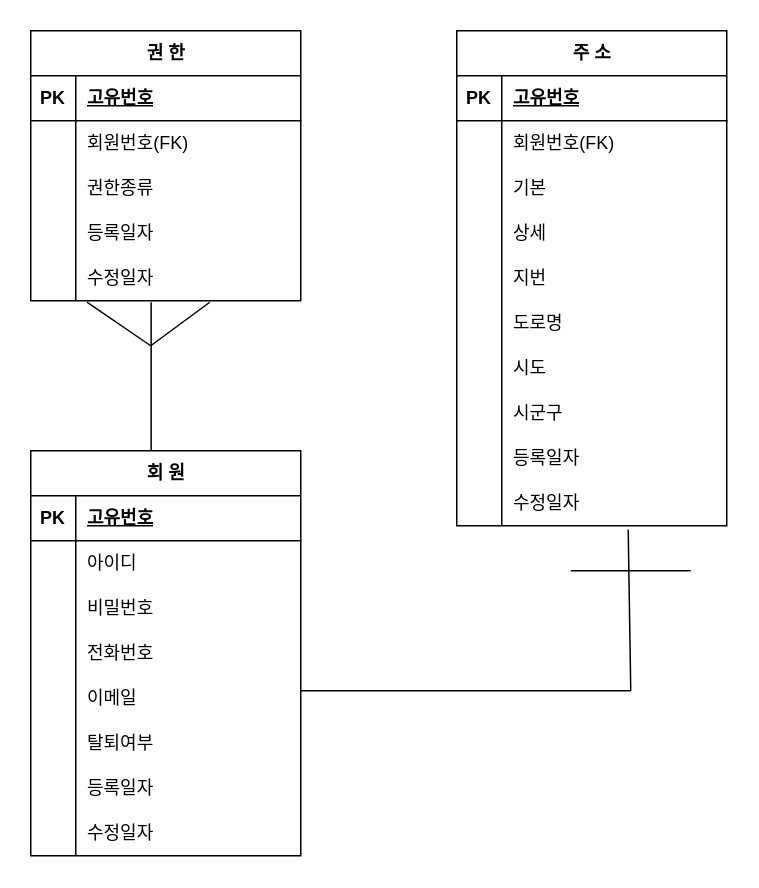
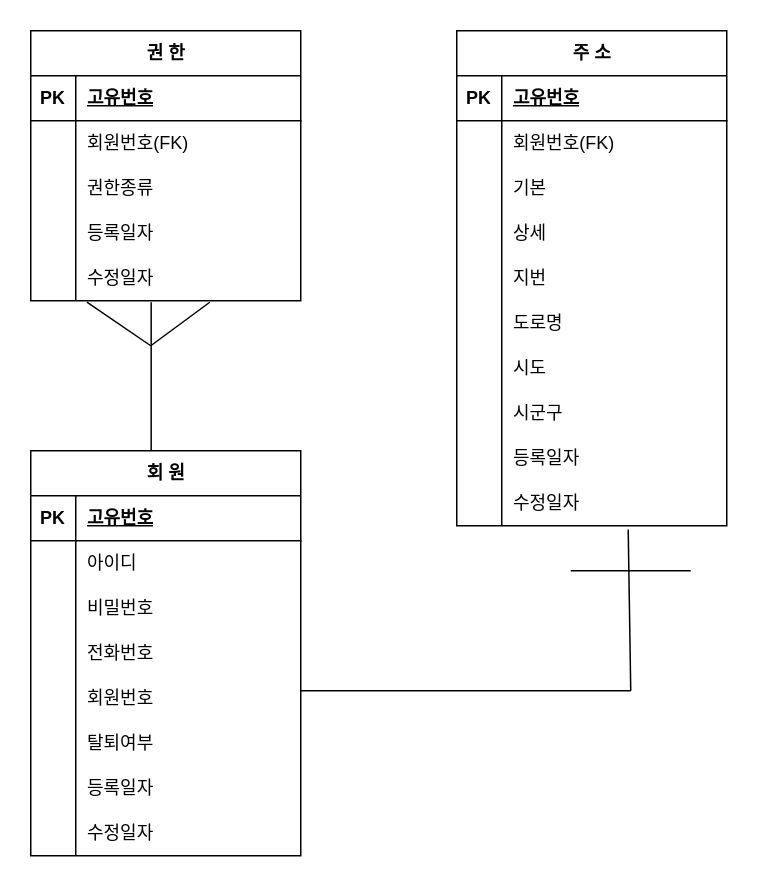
  <mxCell id="0" />
  <mxCell id="1" parent="0" />
  <mxCell id="2" value="회 원" style="shape=table;startSize=30;container=1;collapsible=1;childLayout=tableLayout;fixedRows=1;rowLines=0;fontStyle=1;align=center;resizeLast=1;html=1;" parent="1" vertex="1"><mxGeometry x="20" y="300" width="180" height="270" as="geometry" /></mxCell>
  <mxCell id="3" value="" style="shape=tableRow;horizontal=0;startSize=0;swimlaneHead=0;swimlaneBody=0;fillColor=none;collapsible=0;dropTarget=0;points=[[0,0.5],[1,0.5]];portConstraint=eastwest;top=0;left=0;right=0;bottom=1;" parent="2" vertex="1"><mxGeometry y="30" width="180" height="30" as="geometry" /></mxCell>
  <mxCell id="4" value="PK" style="shape=partialRectangle;connectable=0;fillColor=none;top=0;left=0;bottom=0;right=0;fontStyle=1;overflow=hidden;whiteSpace=wrap;html=1;" parent="3" vertex="1"><mxGeometry width="30" height="30" as="geometry"><mxRectangle width="30" height="30" as="alternateBounds" /></mxGeometry></mxCell>
  <mxCell id="5" value="고유번호" style="shape=partialRectangle;connectable=0;fillColor=none;top=0;left=0;bottom=0;right=0;align=left;spacingLeft=6;fontStyle=5;overflow=hidden;whiteSpace=wrap;html=1;" parent="3" vertex="1"><mxGeometry x="30" width="150" height="30" as="geometry"><mxRectangle width="150" height="30" as="alternateBounds" /></mxGeometry></mxCell>
  <mxCell id="6" value="" style="shape=tableRow;horizontal=0;startSize=0;swimlaneHead=0;swimlaneBody=0;fillColor=none;collapsible=0;dropTarget=0;points=[[0,0.5],[1,0.5]];portConstraint=eastwest;top=0;left=0;right=0;bottom=0;" parent="2" vertex="1"><mxGeometry y="60" width="180" height="30" as="geometry" /></mxCell>
  <mxCell id="7" value="" style="shape=partialRectangle;connectable=0;fillColor=none;top=0;left=0;bottom=0;right=0;editable=1;overflow=hidden;whiteSpace=wrap;html=1;" parent="6" vertex="1"><mxGeometry width="30" height="30" as="geometry"><mxRectangle width="30" height="30" as="alternateBounds" /></mxGeometry></mxCell>
  <mxCell id="8" value="아이디" style="shape=partialRectangle;connectable=0;fillColor=none;top=0;left=0;bottom=0;right=0;align=left;spacingLeft=6;overflow=hidden;whiteSpace=wrap;html=1;" parent="6" vertex="1"><mxGeometry x="30" width="150" height="30" as="geometry"><mxRectangle width="150" height="30" as="alternateBounds" /></mxGeometry></mxCell>
  <mxCell id="9" value="" style="shape=tableRow;horizontal=0;startSize=0;swimlaneHead=0;swimlaneBody=0;fillColor=none;collapsible=0;dropTarget=0;points=[[0,0.5],[1,0.5]];portConstraint=eastwest;top=0;left=0;right=0;bottom=0;" parent="2" vertex="1"><mxGeometry y="90" width="180" height="30" as="geometry" /></mxCell>
  <mxCell id="10" value="" style="shape=partialRectangle;connectable=0;fillColor=none;top=0;left=0;bottom=0;right=0;editable=1;overflow=hidden;whiteSpace=wrap;html=1;" parent="9" vertex="1"><mxGeometry width="30" height="30" as="geometry"><mxRectangle width="30" height="30" as="alternateBounds" /></mxGeometry></mxCell>
  <mxCell id="11" value="비밀번호" style="shape=partialRectangle;connectable=0;fillColor=none;top=0;left=0;bottom=0;right=0;align=left;spacingLeft=6;overflow=hidden;whiteSpace=wrap;html=1;" parent="9" vertex="1"><mxGeometry x="30" width="150" height="30" as="geometry"><mxRectangle width="150" height="30" as="alternateBounds" /></mxGeometry></mxCell>
  <mxCell id="12" value="" style="shape=tableRow;horizontal=0;startSize=0;swimlaneHead=0;swimlaneBody=0;fillColor=none;collapsible=0;dropTarget=0;points=[[0,0.5],[1,0.5]];portConstraint=eastwest;top=0;left=0;right=0;bottom=0;" parent="2" vertex="1"><mxGeometry y="120" width="180" height="30" as="geometry" /></mxCell>
  <mxCell id="13" value="" style="shape=partialRectangle;connectable=0;fillColor=none;top=0;left=0;bottom=0;right=0;editable=1;overflow=hidden;whiteSpace=wrap;html=1;" parent="12" vertex="1"><mxGeometry width="30" height="30" as="geometry"><mxRectangle width="30" height="30" as="alternateBounds" /></mxGeometry></mxCell>
  <mxCell id="14" value="전화번호" style="shape=partialRectangle;connectable=0;fillColor=none;top=0;left=0;bottom=0;right=0;align=left;spacingLeft=6;overflow=hidden;whiteSpace=wrap;html=1;" parent="12" vertex="1"><mxGeometry x="30" width="150" height="30" as="geometry"><mxRectangle width="150" height="30" as="alternateBounds" /></mxGeometry></mxCell>
  <mxCell id="15" value="" style="shape=tableRow;horizontal=0;startSize=0;swimlaneHead=0;swimlaneBody=0;fillColor=none;collapsible=0;dropTarget=0;points=[[0,0.5],[1,0.5]];portConstraint=eastwest;top=0;left=0;right=0;bottom=0;" parent="2" vertex="1"><mxGeometry y="150" width="180" height="30" as="geometry" /></mxCell>
  <mxCell id="16" value="" style="shape=partialRectangle;connectable=0;fillColor=none;top=0;left=0;bottom=0;right=0;editable=1;overflow=hidden;whiteSpace=wrap;html=1;" parent="15" vertex="1"><mxGeometry width="30" height="30" as="geometry"><mxRectangle width="30" height="30" as="alternateBounds" /></mxGeometry></mxCell>
- <mxCell id="17" value="이메일" style="shape=partialRectangle;connectable=0;fillColor=none;top=0;left=0;bottom=0;right=0;align=left;spacingLeft=6;overflow=hidden;whiteSpace=wrap;html=1;" parent="15" vertex="1"><mxGeometry x="30" width="150" height="30" as="geometry"><mxRectangle width="150" height="30" as="alternateBounds" /></mxGeometry></mxCell>
+ <mxCell id="17" value="회원번호" style="shape=partialRectangle;connectable=0;fillColor=none;top=0;left=0;bottom=0;right=0;align=left;spacingLeft=6;overflow=hidden;whiteSpace=wrap;html=1;" parent="15" vertex="1"><mxGeometry x="30" width="150" height="30" as="geometry"><mxRectangle width="150" height="30" as="alternateBounds" /></mxGeometry></mxCell>
  <mxCell id="18" value="" style="shape=tableRow;horizontal=0;startSize=0;swimlaneHead=0;swimlaneBody=0;fillColor=none;collapsible=0;dropTarget=0;points=[[0,0.5],[1,0.5]];portConstraint=eastwest;top=0;left=0;right=0;bottom=0;" vertex="1" parent="2"><mxGeometry y="180" width="180" height="30" as="geometry" /></mxCell>
  <mxCell id="19" value="" style="shape=partialRectangle;connectable=0;fillColor=none;top=0;left=0;bottom=0;right=0;editable=1;overflow=hidden;whiteSpace=wrap;html=1;" vertex="1" parent="18"><mxGeometry width="30" height="30" as="geometry"><mxRectangle width="30" height="30" as="alternateBounds" /></mxGeometry></mxCell>
  <mxCell id="20" value="탈퇴여부" style="shape=partialRectangle;connectable=0;fillColor=none;top=0;left=0;bottom=0;right=0;align=left;spacingLeft=6;overflow=hidden;whiteSpace=wrap;html=1;" vertex="1" parent="18"><mxGeometry x="30" width="150" height="30" as="geometry"><mxRectangle width="150" height="30" as="alternateBounds" /></mxGeometry></mxCell>
  <mxCell id="21" value="" style="shape=tableRow;horizontal=0;startSize=0;swimlaneHead=0;swimlaneBody=0;fillColor=none;collapsible=0;dropTarget=0;points=[[0,0.5],[1,0.5]];portConstraint=eastwest;top=0;left=0;right=0;bottom=0;" parent="2" vertex="1"><mxGeometry y="210" width="180" height="30" as="geometry" /></mxCell>
  <mxCell id="22" value="" style="shape=partialRectangle;connectable=0;fillColor=none;top=0;left=0;bottom=0;right=0;editable=1;overflow=hidden;whiteSpace=wrap;html=1;" parent="21" vertex="1"><mxGeometry width="30" height="30" as="geometry"><mxRectangle width="30" height="30" as="alternateBounds" /></mxGeometry></mxCell>
  <mxCell id="23" value="등록일자" style="shape=partialRectangle;connectable=0;fillColor=none;top=0;left=0;bottom=0;right=0;align=left;spacingLeft=6;overflow=hidden;whiteSpace=wrap;html=1;" parent="21" vertex="1"><mxGeometry x="30" width="150" height="30" as="geometry"><mxRectangle width="150" height="30" as="alternateBounds" /></mxGeometry></mxCell>
  <mxCell id="24" value="" style="shape=tableRow;horizontal=0;startSize=0;swimlaneHead=0;swimlaneBody=0;fillColor=none;collapsible=0;dropTarget=0;points=[[0,0.5],[1,0.5]];portConstraint=eastwest;top=0;left=0;right=0;bottom=0;" parent="2" vertex="1"><mxGeometry y="240" width="180" height="30" as="geometry" /></mxCell>
  <mxCell id="25" value="" style="shape=partialRectangle;connectable=0;fillColor=none;top=0;left=0;bottom=0;right=0;editable=1;overflow=hidden;whiteSpace=wrap;html=1;" parent="24" vertex="1"><mxGeometry width="30" height="30" as="geometry"><mxRectangle width="30" height="30" as="alternateBounds" /></mxGeometry></mxCell>
  <mxCell id="26" value="수정일자" style="shape=partialRectangle;connectable=0;fillColor=none;top=0;left=0;bottom=0;right=0;align=left;spacingLeft=6;overflow=hidden;whiteSpace=wrap;html=1;" parent="24" vertex="1"><mxGeometry x="30" width="150" height="30" as="geometry"><mxRectangle width="150" height="30" as="alternateBounds" /></mxGeometry></mxCell>
  <mxCell id="27" value="주 소" style="shape=table;startSize=30;container=1;collapsible=1;childLayout=tableLayout;fixedRows=1;rowLines=0;fontStyle=1;align=center;resizeLast=1;html=1;" parent="1" vertex="1"><mxGeometry x="304" y="20" width="180" height="330" as="geometry" /></mxCell>
  <mxCell id="28" value="" style="shape=tableRow;horizontal=0;startSize=0;swimlaneHead=0;swimlaneBody=0;fillColor=none;collapsible=0;dropTarget=0;points=[[0,0.5],[1,0.5]];portConstraint=eastwest;top=0;left=0;right=0;bottom=1;" parent="27" vertex="1"><mxGeometry y="30" width="180" height="30" as="geometry" /></mxCell>
  <mxCell id="29" value="PK" style="shape=partialRectangle;connectable=0;fillColor=none;top=0;left=0;bottom=0;right=0;fontStyle=1;overflow=hidden;whiteSpace=wrap;html=1;" parent="28" vertex="1"><mxGeometry width="30" height="30" as="geometry"><mxRectangle width="30" height="30" as="alternateBounds" /></mxGeometry></mxCell>
  <mxCell id="30" value="고유번호" style="shape=partialRectangle;connectable=0;fillColor=none;top=0;left=0;bottom=0;right=0;align=left;spacingLeft=6;fontStyle=5;overflow=hidden;whiteSpace=wrap;html=1;" parent="28" vertex="1"><mxGeometry x="30" width="150" height="30" as="geometry"><mxRectangle width="150" height="30" as="alternateBounds" /></mxGeometry></mxCell>
  <mxCell id="31" value="" style="shape=tableRow;horizontal=0;startSize=0;swimlaneHead=0;swimlaneBody=0;fillColor=none;collapsible=0;dropTarget=0;points=[[0,0.5],[1,0.5]];portConstraint=eastwest;top=0;left=0;right=0;bottom=0;" parent="27" vertex="1"><mxGeometry y="60" width="180" height="30" as="geometry" /></mxCell>
  <mxCell id="32" value="" style="shape=partialRectangle;connectable=0;fillColor=none;top=0;left=0;bottom=0;right=0;editable=1;overflow=hidden;whiteSpace=wrap;html=1;" parent="31" vertex="1"><mxGeometry width="30" height="30" as="geometry"><mxRectangle width="30" height="30" as="alternateBounds" /></mxGeometry></mxCell>
  <mxCell id="33" value="회원번호(FK)" style="shape=partialRectangle;connectable=0;fillColor=none;top=0;left=0;bottom=0;right=0;align=left;spacingLeft=6;overflow=hidden;whiteSpace=wrap;html=1;" parent="31" vertex="1"><mxGeometry x="30" width="150" height="30" as="geometry"><mxRectangle width="150" height="30" as="alternateBounds" /></mxGeometry></mxCell>
  <mxCell id="34" value="" style="shape=tableRow;horizontal=0;startSize=0;swimlaneHead=0;swimlaneBody=0;fillColor=none;collapsible=0;dropTarget=0;points=[[0,0.5],[1,0.5]];portConstraint=eastwest;top=0;left=0;right=0;bottom=0;" parent="27" vertex="1"><mxGeometry y="90" width="180" height="30" as="geometry" /></mxCell>
  <mxCell id="35" value="" style="shape=partialRectangle;connectable=0;fillColor=none;top=0;left=0;bottom=0;right=0;editable=1;overflow=hidden;whiteSpace=wrap;html=1;" parent="34" vertex="1"><mxGeometry width="30" height="30" as="geometry"><mxRectangle width="30" height="30" as="alternateBounds" /></mxGeometry></mxCell>
  <mxCell id="36" value="기본" style="shape=partialRectangle;connectable=0;fillColor=none;top=0;left=0;bottom=0;right=0;align=left;spacingLeft=6;overflow=hidden;whiteSpace=wrap;html=1;" parent="34" vertex="1"><mxGeometry x="30" width="150" height="30" as="geometry"><mxRectangle width="150" height="30" as="alternateBounds" /></mxGeometry></mxCell>
  <mxCell id="37" value="" style="shape=tableRow;horizontal=0;startSize=0;swimlaneHead=0;swimlaneBody=0;fillColor=none;collapsible=0;dropTarget=0;points=[[0,0.5],[1,0.5]];portConstraint=eastwest;top=0;left=0;right=0;bottom=0;" parent="27" vertex="1"><mxGeometry y="120" width="180" height="30" as="geometry" /></mxCell>
  <mxCell id="38" value="" style="shape=partialRectangle;connectable=0;fillColor=none;top=0;left=0;bottom=0;right=0;editable=1;overflow=hidden;whiteSpace=wrap;html=1;" parent="37" vertex="1"><mxGeometry width="30" height="30" as="geometry"><mxRectangle width="30" height="30" as="alternateBounds" /></mxGeometry></mxCell>
  <mxCell id="39" value="상세" style="shape=partialRectangle;connectable=0;fillColor=none;top=0;left=0;bottom=0;right=0;align=left;spacingLeft=6;overflow=hidden;whiteSpace=wrap;html=1;" parent="37" vertex="1"><mxGeometry x="30" width="150" height="30" as="geometry"><mxRectangle width="150" height="30" as="alternateBounds" /></mxGeometry></mxCell>
  <mxCell id="40" value="" style="shape=tableRow;horizontal=0;startSize=0;swimlaneHead=0;swimlaneBody=0;fillColor=none;collapsible=0;dropTarget=0;points=[[0,0.5],[1,0.5]];portConstraint=eastwest;top=0;left=0;right=0;bottom=0;" parent="27" vertex="1"><mxGeometry y="150" width="180" height="30" as="geometry" /></mxCell>
  <mxCell id="41" value="" style="shape=partialRectangle;connectable=0;fillColor=none;top=0;left=0;bottom=0;right=0;editable=1;overflow=hidden;whiteSpace=wrap;html=1;" parent="40" vertex="1"><mxGeometry width="30" height="30" as="geometry"><mxRectangle width="30" height="30" as="alternateBounds" /></mxGeometry></mxCell>
  <mxCell id="42" value="지번" style="shape=partialRectangle;connectable=0;fillColor=none;top=0;left=0;bottom=0;right=0;align=left;spacingLeft=6;overflow=hidden;whiteSpace=wrap;html=1;" parent="40" vertex="1"><mxGeometry x="30" width="150" height="30" as="geometry"><mxRectangle width="150" height="30" as="alternateBounds" /></mxGeometry></mxCell>
  <mxCell id="43" value="" style="shape=tableRow;horizontal=0;startSize=0;swimlaneHead=0;swimlaneBody=0;fillColor=none;collapsible=0;dropTarget=0;points=[[0,0.5],[1,0.5]];portConstraint=eastwest;top=0;left=0;right=0;bottom=0;" parent="27" vertex="1"><mxGeometry y="180" width="180" height="30" as="geometry" /></mxCell>
  <mxCell id="44" value="" style="shape=partialRectangle;connectable=0;fillColor=none;top=0;left=0;bottom=0;right=0;editable=1;overflow=hidden;whiteSpace=wrap;html=1;" parent="43" vertex="1"><mxGeometry width="30" height="30" as="geometry"><mxRectangle width="30" height="30" as="alternateBounds" /></mxGeometry></mxCell>
  <mxCell id="45" value="도로명" style="shape=partialRectangle;connectable=0;fillColor=none;top=0;left=0;bottom=0;right=0;align=left;spacingLeft=6;overflow=hidden;whiteSpace=wrap;html=1;" parent="43" vertex="1"><mxGeometry x="30" width="150" height="30" as="geometry"><mxRectangle width="150" height="30" as="alternateBounds" /></mxGeometry></mxCell>
  <mxCell id="46" value="" style="shape=tableRow;horizontal=0;startSize=0;swimlaneHead=0;swimlaneBody=0;fillColor=none;collapsible=0;dropTarget=0;points=[[0,0.5],[1,0.5]];portConstraint=eastwest;top=0;left=0;right=0;bottom=0;" parent="27" vertex="1"><mxGeometry y="210" width="180" height="30" as="geometry" /></mxCell>
  <mxCell id="47" value="" style="shape=partialRectangle;connectable=0;fillColor=none;top=0;left=0;bottom=0;right=0;editable=1;overflow=hidden;whiteSpace=wrap;html=1;" parent="46" vertex="1"><mxGeometry width="30" height="30" as="geometry"><mxRectangle width="30" height="30" as="alternateBounds" /></mxGeometry></mxCell>
  <mxCell id="48" value="시도" style="shape=partialRectangle;connectable=0;fillColor=none;top=0;left=0;bottom=0;right=0;align=left;spacingLeft=6;overflow=hidden;whiteSpace=wrap;html=1;" parent="46" vertex="1"><mxGeometry x="30" width="150" height="30" as="geometry"><mxRectangle width="150" height="30" as="alternateBounds" /></mxGeometry></mxCell>
  <mxCell id="49" value="" style="shape=tableRow;horizontal=0;startSize=0;swimlaneHead=0;swimlaneBody=0;fillColor=none;collapsible=0;dropTarget=0;points=[[0,0.5],[1,0.5]];portConstraint=eastwest;top=0;left=0;right=0;bottom=0;" parent="27" vertex="1"><mxGeometry y="240" width="180" height="30" as="geometry" /></mxCell>
  <mxCell id="50" value="" style="shape=partialRectangle;connectable=0;fillColor=none;top=0;left=0;bottom=0;right=0;editable=1;overflow=hidden;whiteSpace=wrap;html=1;" parent="49" vertex="1"><mxGeometry width="30" height="30" as="geometry"><mxRectangle width="30" height="30" as="alternateBounds" /></mxGeometry></mxCell>
  <mxCell id="51" value="시군구" style="shape=partialRectangle;connectable=0;fillColor=none;top=0;left=0;bottom=0;right=0;align=left;spacingLeft=6;overflow=hidden;whiteSpace=wrap;html=1;" parent="49" vertex="1"><mxGeometry x="30" width="150" height="30" as="geometry"><mxRectangle width="150" height="30" as="alternateBounds" /></mxGeometry></mxCell>
  <mxCell id="52" value="" style="shape=tableRow;horizontal=0;startSize=0;swimlaneHead=0;swimlaneBody=0;fillColor=none;collapsible=0;dropTarget=0;points=[[0,0.5],[1,0.5]];portConstraint=eastwest;top=0;left=0;right=0;bottom=0;" parent="27" vertex="1"><mxGeometry y="270" width="180" height="30" as="geometry" /></mxCell>
  <mxCell id="53" value="" style="shape=partialRectangle;connectable=0;fillColor=none;top=0;left=0;bottom=0;right=0;editable=1;overflow=hidden;whiteSpace=wrap;html=1;" parent="52" vertex="1"><mxGeometry width="30" height="30" as="geometry"><mxRectangle width="30" height="30" as="alternateBounds" /></mxGeometry></mxCell>
  <mxCell id="54" value="등록일자" style="shape=partialRectangle;connectable=0;fillColor=none;top=0;left=0;bottom=0;right=0;align=left;spacingLeft=6;overflow=hidden;whiteSpace=wrap;html=1;" parent="52" vertex="1"><mxGeometry x="30" width="150" height="30" as="geometry"><mxRectangle width="150" height="30" as="alternateBounds" /></mxGeometry></mxCell>
  <mxCell id="55" value="" style="shape=tableRow;horizontal=0;startSize=0;swimlaneHead=0;swimlaneBody=0;fillColor=none;collapsible=0;dropTarget=0;points=[[0,0.5],[1,0.5]];portConstraint=eastwest;top=0;left=0;right=0;bottom=0;" parent="27" vertex="1"><mxGeometry y="300" width="180" height="30" as="geometry" /></mxCell>
  <mxCell id="56" value="" style="shape=partialRectangle;connectable=0;fillColor=none;top=0;left=0;bottom=0;right=0;editable=1;overflow=hidden;whiteSpace=wrap;html=1;" parent="55" vertex="1"><mxGeometry width="30" height="30" as="geometry"><mxRectangle width="30" height="30" as="alternateBounds" /></mxGeometry></mxCell>
  <mxCell id="57" value="수정일자" style="shape=partialRectangle;connectable=0;fillColor=none;top=0;left=0;bottom=0;right=0;align=left;spacingLeft=6;overflow=hidden;whiteSpace=wrap;html=1;" parent="55" vertex="1"><mxGeometry x="30" width="150" height="30" as="geometry"><mxRectangle width="150" height="30" as="alternateBounds" /></mxGeometry></mxCell>
  <mxCell id="58" value="권 한" style="shape=table;startSize=30;container=1;collapsible=1;childLayout=tableLayout;fixedRows=1;rowLines=0;fontStyle=1;align=center;resizeLast=1;html=1;" parent="1" vertex="1"><mxGeometry x="20" y="20" width="180" height="180" as="geometry" /></mxCell>
  <mxCell id="59" value="" style="shape=tableRow;horizontal=0;startSize=0;swimlaneHead=0;swimlaneBody=0;fillColor=none;collapsible=0;dropTarget=0;points=[[0,0.5],[1,0.5]];portConstraint=eastwest;top=0;left=0;right=0;bottom=1;" parent="58" vertex="1"><mxGeometry y="30" width="180" height="30" as="geometry" /></mxCell>
  <mxCell id="60" value="PK" style="shape=partialRectangle;connectable=0;fillColor=none;top=0;left=0;bottom=0;right=0;fontStyle=1;overflow=hidden;whiteSpace=wrap;html=1;" parent="59" vertex="1"><mxGeometry width="30" height="30" as="geometry"><mxRectangle width="30" height="30" as="alternateBounds" /></mxGeometry></mxCell>
  <mxCell id="61" value="고유번호" style="shape=partialRectangle;connectable=0;fillColor=none;top=0;left=0;bottom=0;right=0;align=left;spacingLeft=6;fontStyle=5;overflow=hidden;whiteSpace=wrap;html=1;" parent="59" vertex="1"><mxGeometry x="30" width="150" height="30" as="geometry"><mxRectangle width="150" height="30" as="alternateBounds" /></mxGeometry></mxCell>
  <mxCell id="62" value="" style="shape=tableRow;horizontal=0;startSize=0;swimlaneHead=0;swimlaneBody=0;fillColor=none;collapsible=0;dropTarget=0;points=[[0,0.5],[1,0.5]];portConstraint=eastwest;top=0;left=0;right=0;bottom=0;" parent="58" vertex="1"><mxGeometry y="60" width="180" height="30" as="geometry" /></mxCell>
  <mxCell id="63" value="" style="shape=partialRectangle;connectable=0;fillColor=none;top=0;left=0;bottom=0;right=0;editable=1;overflow=hidden;whiteSpace=wrap;html=1;" parent="62" vertex="1"><mxGeometry width="30" height="30" as="geometry"><mxRectangle width="30" height="30" as="alternateBounds" /></mxGeometry></mxCell>
  <mxCell id="64" value="회원번호(FK)" style="shape=partialRectangle;connectable=0;fillColor=none;top=0;left=0;bottom=0;right=0;align=left;spacingLeft=6;overflow=hidden;whiteSpace=wrap;html=1;" parent="62" vertex="1"><mxGeometry x="30" width="150" height="30" as="geometry"><mxRectangle width="150" height="30" as="alternateBounds" /></mxGeometry></mxCell>
  <mxCell id="65" value="" style="shape=tableRow;horizontal=0;startSize=0;swimlaneHead=0;swimlaneBody=0;fillColor=none;collapsible=0;dropTarget=0;points=[[0,0.5],[1,0.5]];portConstraint=eastwest;top=0;left=0;right=0;bottom=0;" parent="58" vertex="1"><mxGeometry y="90" width="180" height="30" as="geometry" /></mxCell>
  <mxCell id="66" value="" style="shape=partialRectangle;connectable=0;fillColor=none;top=0;left=0;bottom=0;right=0;editable=1;overflow=hidden;whiteSpace=wrap;html=1;" parent="65" vertex="1"><mxGeometry width="30" height="30" as="geometry"><mxRectangle width="30" height="30" as="alternateBounds" /></mxGeometry></mxCell>
  <mxCell id="67" value="권한종류" style="shape=partialRectangle;connectable=0;fillColor=none;top=0;left=0;bottom=0;right=0;align=left;spacingLeft=6;overflow=hidden;whiteSpace=wrap;html=1;" parent="65" vertex="1"><mxGeometry x="30" width="150" height="30" as="geometry"><mxRectangle width="150" height="30" as="alternateBounds" /></mxGeometry></mxCell>
  <mxCell id="68" value="" style="shape=tableRow;horizontal=0;startSize=0;swimlaneHead=0;swimlaneBody=0;fillColor=none;collapsible=0;dropTarget=0;points=[[0,0.5],[1,0.5]];portConstraint=eastwest;top=0;left=0;right=0;bottom=0;" parent="58" vertex="1"><mxGeometry y="120" width="180" height="30" as="geometry" /></mxCell>
  <mxCell id="69" value="" style="shape=partialRectangle;connectable=0;fillColor=none;top=0;left=0;bottom=0;right=0;editable=1;overflow=hidden;whiteSpace=wrap;html=1;" parent="68" vertex="1"><mxGeometry width="30" height="30" as="geometry"><mxRectangle width="30" height="30" as="alternateBounds" /></mxGeometry></mxCell>
  <mxCell id="70" value="등록일자" style="shape=partialRectangle;connectable=0;fillColor=none;top=0;left=0;bottom=0;right=0;align=left;spacingLeft=6;overflow=hidden;whiteSpace=wrap;html=1;" parent="68" vertex="1"><mxGeometry x="30" width="150" height="30" as="geometry"><mxRectangle width="150" height="30" as="alternateBounds" /></mxGeometry></mxCell>
  <mxCell id="71" value="" style="shape=tableRow;horizontal=0;startSize=0;swimlaneHead=0;swimlaneBody=0;fillColor=none;collapsible=0;dropTarget=0;points=[[0,0.5],[1,0.5]];portConstraint=eastwest;top=0;left=0;right=0;bottom=0;" parent="58" vertex="1"><mxGeometry y="150" width="180" height="30" as="geometry" /></mxCell>
  <mxCell id="72" value="" style="shape=partialRectangle;connectable=0;fillColor=none;top=0;left=0;bottom=0;right=0;editable=1;overflow=hidden;whiteSpace=wrap;html=1;" parent="71" vertex="1"><mxGeometry width="30" height="30" as="geometry"><mxRectangle width="30" height="30" as="alternateBounds" /></mxGeometry></mxCell>
  <mxCell id="73" value="수정일자" style="shape=partialRectangle;connectable=0;fillColor=none;top=0;left=0;bottom=0;right=0;align=left;spacingLeft=6;overflow=hidden;whiteSpace=wrap;html=1;" parent="71" vertex="1"><mxGeometry x="30" width="150" height="30" as="geometry"><mxRectangle width="150" height="30" as="alternateBounds" /></mxGeometry></mxCell>
  <mxCell id="74" value="" style="endArrow=none;html=1;rounded=0;exitX=0.446;exitY=1.033;exitDx=0;exitDy=0;exitPerimeter=0;entryX=0.446;entryY=0;entryDx=0;entryDy=0;entryPerimeter=0;" parent="1" source="71" target="2" edge="1"><mxGeometry relative="1" as="geometry"><mxPoint x="150" y="299.05" as="sourcePoint" /><mxPoint x="310" y="299.05" as="targetPoint" /></mxGeometry></mxCell>
  <mxCell id="75" value="" style="endArrow=none;html=1;rounded=0;exitX=0.208;exitY=1.033;exitDx=0;exitDy=0;exitPerimeter=0;" parent="1" source="71" edge="1"><mxGeometry relative="1" as="geometry"><mxPoint x="340" y="290" as="sourcePoint" /><mxPoint x="100" y="230" as="targetPoint" /></mxGeometry></mxCell>
  <mxCell id="76" value="" style="endArrow=none;html=1;rounded=0;entryX=0.663;entryY=1.033;entryDx=0;entryDy=0;entryPerimeter=0;" parent="1" target="71" edge="1"><mxGeometry relative="1" as="geometry"><mxPoint x="100" y="230" as="sourcePoint" /><mxPoint x="500" y="290" as="targetPoint" /></mxGeometry></mxCell>
  <mxCell id="77" value="" style="endArrow=none;html=1;rounded=0;" parent="1" edge="1"><mxGeometry relative="1" as="geometry"><mxPoint x="200" y="460" as="sourcePoint" /><mxPoint x="420" y="460" as="targetPoint" /></mxGeometry></mxCell>
  <mxCell id="78" value="" style="endArrow=none;html=1;rounded=0;entryX=0.635;entryY=1.081;entryDx=0;entryDy=0;entryPerimeter=0;" parent="1" target="55" edge="1"><mxGeometry relative="1" as="geometry"><mxPoint x="420" y="460" as="sourcePoint" /><mxPoint x="640" y="410" as="targetPoint" /></mxGeometry></mxCell>
  <mxCell id="79" value="" style="endArrow=none;html=1;rounded=0;" parent="1" edge="1"><mxGeometry relative="1" as="geometry"><mxPoint x="380" y="380" as="sourcePoint" /><mxPoint x="460" y="380" as="targetPoint" /></mxGeometry></mxCell>
